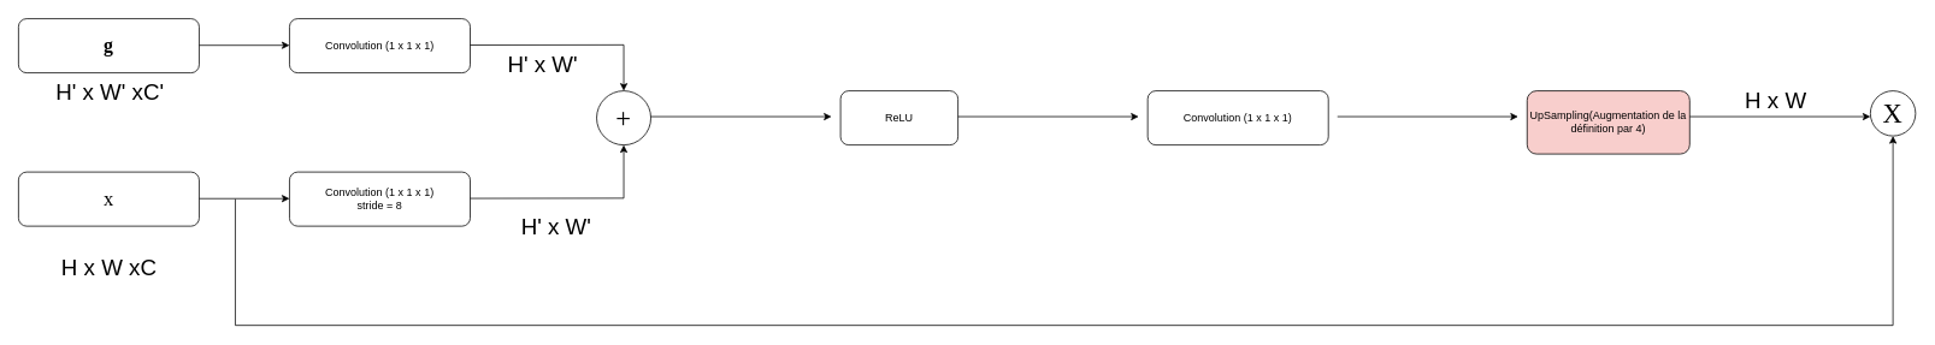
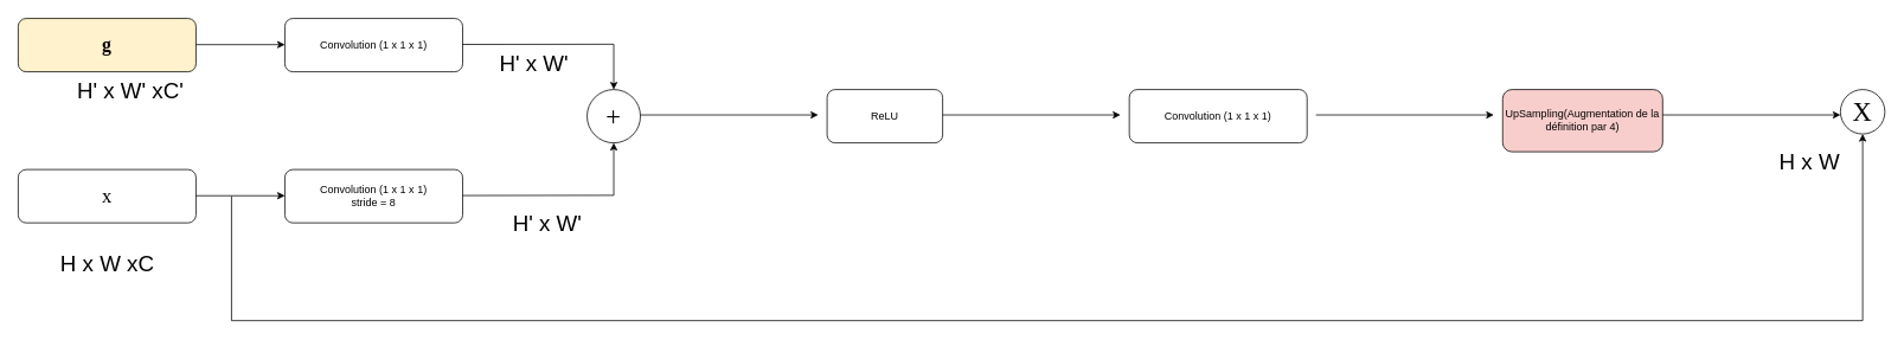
  <mxCell id="0" />
  <mxCell id="1" parent="0" />
- <mxCell id="2" value="&lt;font style=&quot;font-size: 21px&quot; face=&quot;Comic Sans MS&quot;&gt;&lt;b&gt;g&lt;/b&gt;&lt;/font&gt;" style="rounded=1;whiteSpace=wrap;html=1;" vertex="1" parent="1"><mxGeometry x="20" y="20" width="200" height="60" as="geometry" /></mxCell>
+ <mxCell id="2" value="&lt;font style=&quot;font-size: 21px&quot; face=&quot;Comic Sans MS&quot;&gt;&lt;b&gt;g&lt;/b&gt;&lt;/font&gt;" style="rounded=1;whiteSpace=wrap;html=1;fillColor=#fff2cc;" vertex="1" parent="1"><mxGeometry x="20" y="20" width="200" height="60" as="geometry" /></mxCell>
  <mxCell id="3" value="&lt;font style=&quot;font-size: 22px&quot; face=&quot;Comic Sans MS&quot;&gt;x&lt;/font&gt;" style="rounded=1;whiteSpace=wrap;html=1;" vertex="1" parent="1"><mxGeometry x="20" y="190" width="200" height="60" as="geometry" /></mxCell>
- <mxCell id="4" value="&lt;font style=&quot;font-size: 25px&quot;&gt;H' x W' xC'&lt;br&gt;&lt;/font&gt;" style="text;html=1;align=center;verticalAlign=middle;resizable=0;points=[];autosize=1;strokeColor=none;fillColor=none;" vertex="1" parent="1"><mxGeometry x="51" y="90" width="140" height="20" as="geometry" /></mxCell>
+ <mxCell id="4" value="&lt;font style=&quot;font-size: 25px&quot;&gt;H' x W' xC'&lt;br&gt;&lt;/font&gt;" style="text;html=1;align=center;verticalAlign=middle;resizable=0;points=[];autosize=1;strokeColor=none;fillColor=none;" vertex="1" parent="1"><mxGeometry x="76" y="90" width="140" height="20" as="geometry" /></mxCell>
  <mxCell id="5" value="&lt;font style=&quot;font-size: 25px&quot;&gt;H x W xC&lt;br&gt;&lt;/font&gt;" style="text;html=1;align=center;verticalAlign=middle;resizable=0;points=[];autosize=1;strokeColor=none;fillColor=none;" vertex="1" parent="1"><mxGeometry x="60" y="285" width="120" height="20" as="geometry" /></mxCell>
  <mxCell id="6" value="" style="endArrow=classic;html=1;rounded=0;fontFamily=Comic Sans MS;fontSize=22;" edge="1" parent="1"><mxGeometry width="50" height="50" relative="1" as="geometry"><mxPoint x="220" y="219.47" as="sourcePoint" /><mxPoint x="320" y="219.47" as="targetPoint" /></mxGeometry></mxCell>
  <mxCell id="7" value="" style="endArrow=classic;html=1;rounded=0;fontFamily=Comic Sans MS;fontSize=22;" edge="1" parent="1"><mxGeometry width="50" height="50" relative="1" as="geometry"><mxPoint x="220" y="49.47" as="sourcePoint" /><mxPoint x="320" y="49.47" as="targetPoint" /></mxGeometry></mxCell>
  <mxCell id="8" value="Convolution (1 x 1 x 1)" style="rounded=1;whiteSpace=wrap;html=1;" vertex="1" parent="1"><mxGeometry x="320" y="20" width="200" height="60" as="geometry" /></mxCell>
  <mxCell id="9" value="&lt;div&gt;Convolution (1 x 1 x 1)&lt;/div&gt;&lt;div&gt;stride = 8&lt;br&gt;&lt;/div&gt;" style="rounded=1;whiteSpace=wrap;html=1;" vertex="1" parent="1"><mxGeometry x="320" y="190" width="200" height="60" as="geometry" /></mxCell>
  <mxCell id="10" value="" style="endArrow=classic;html=1;rounded=0;fontFamily=Comic Sans MS;fontSize=22;entryX=0.5;entryY=0;entryDx=0;entryDy=0;" edge="1" parent="1" target="14"><mxGeometry width="50" height="50" relative="1" as="geometry"><mxPoint x="520" y="49.23" as="sourcePoint" /><mxPoint x="690" y="49" as="targetPoint" /><Array as="points"><mxPoint x="690" y="49" /></Array></mxGeometry></mxCell>
  <mxCell id="11" value="" style="endArrow=classic;html=1;rounded=0;fontFamily=Comic Sans MS;fontSize=22;entryX=0.5;entryY=1;entryDx=0;entryDy=0;" edge="1" parent="1" target="14"><mxGeometry width="50" height="50" relative="1" as="geometry"><mxPoint x="520" y="219.23" as="sourcePoint" /><mxPoint x="620" y="219.23" as="targetPoint" /><Array as="points"><mxPoint x="690" y="219" /></Array></mxGeometry></mxCell>
  <mxCell id="12" value="&lt;font style=&quot;font-size: 25px&quot;&gt;H' x W' &lt;br&gt;&lt;/font&gt;" style="text;html=1;align=center;verticalAlign=middle;resizable=0;points=[];autosize=1;strokeColor=none;fillColor=none;" vertex="1" parent="1"><mxGeometry x="555" y="60" width="90" height="20" as="geometry" /></mxCell>
  <mxCell id="13" value="&lt;font style=&quot;font-size: 25px&quot;&gt;H' x W'&lt;br&gt;&lt;/font&gt;" style="text;html=1;align=center;verticalAlign=middle;resizable=0;points=[];autosize=1;strokeColor=none;fillColor=none;" vertex="1" parent="1"><mxGeometry x="570" y="240" width="90" height="20" as="geometry" /></mxCell>
  <mxCell id="14" value="&lt;font style=&quot;font-size: 30px&quot;&gt;+&lt;/font&gt;" style="ellipse;whiteSpace=wrap;html=1;aspect=fixed;fontFamily=Comic Sans MS;fontSize=22;" vertex="1" parent="1"><mxGeometry x="660" y="100" width="60" height="60" as="geometry" /></mxCell>
  <mxCell id="15" value="" style="endArrow=classic;html=1;rounded=0;fontFamily=Comic Sans MS;fontSize=30;" edge="1" parent="1"><mxGeometry width="50" height="50" relative="1" as="geometry"><mxPoint x="720" y="128.57" as="sourcePoint" /><mxPoint x="920" y="128.57" as="targetPoint" /></mxGeometry></mxCell>
  <mxCell id="16" value="ReLU" style="rounded=1;whiteSpace=wrap;html=1;" vertex="1" parent="1"><mxGeometry x="930" y="100" width="130" height="60" as="geometry" /></mxCell>
  <mxCell id="17" value="" style="endArrow=classic;html=1;rounded=0;fontFamily=Comic Sans MS;fontSize=30;" edge="1" parent="1"><mxGeometry width="50" height="50" relative="1" as="geometry"><mxPoint x="1060" y="128.57" as="sourcePoint" /><mxPoint x="1260" y="128.57" as="targetPoint" /></mxGeometry></mxCell>
  <mxCell id="18" value="Convolution (1 x 1 x 1)" style="rounded=1;whiteSpace=wrap;html=1;" vertex="1" parent="1"><mxGeometry x="1270" y="100" width="200" height="60" as="geometry" /></mxCell>
  <mxCell id="19" value="" style="endArrow=classic;html=1;rounded=0;fontFamily=Comic Sans MS;fontSize=30;" edge="1" parent="1"><mxGeometry width="50" height="50" relative="1" as="geometry"><mxPoint x="1480" y="128.57" as="sourcePoint" /><mxPoint x="1680" y="128.57" as="targetPoint" /></mxGeometry></mxCell>
  <mxCell id="20" value="UpSampling(Augmentation de la définition par 4)" style="rounded=1;whiteSpace=wrap;html=1;fillColor=#f8cecc;" vertex="1" parent="1"><mxGeometry x="1690" y="100" width="180" height="70" as="geometry" /></mxCell>
  <mxCell id="21" value="" style="endArrow=classic;html=1;rounded=0;fontFamily=Comic Sans MS;fontSize=30;" edge="1" parent="1"><mxGeometry width="50" height="50" relative="1" as="geometry"><mxPoint x="1870" y="128.57" as="sourcePoint" /><mxPoint x="2070" y="128.57" as="targetPoint" /></mxGeometry></mxCell>
- <mxCell id="22" value="&lt;font style=&quot;font-size: 25px&quot;&gt;H x W&lt;/font&gt;" style="text;html=1;align=center;verticalAlign=middle;resizable=0;points=[];autosize=1;strokeColor=none;fillColor=none;" vertex="1" parent="1"><mxGeometry x="1925" y="100" width="80" height="20" as="geometry" /></mxCell>
+ <mxCell id="22" value="&lt;font style=&quot;font-size: 25px&quot;&gt;H x W&lt;/font&gt;" style="text;html=1;align=center;verticalAlign=middle;resizable=0;points=[];autosize=1;strokeColor=none;fillColor=none;" vertex="1" parent="1"><mxGeometry x="1995" y="170" width="80" height="20" as="geometry" /></mxCell>
  <mxCell id="23" value="X" style="ellipse;whiteSpace=wrap;html=1;aspect=fixed;fontFamily=Comic Sans MS;fontSize=30;" vertex="1" parent="1"><mxGeometry x="2070" y="100" width="50" height="50" as="geometry" /></mxCell>
  <mxCell id="24" value="" style="endArrow=classic;html=1;rounded=0;fontFamily=Comic Sans MS;fontSize=30;entryX=0.5;entryY=1;entryDx=0;entryDy=0;" edge="1" parent="1" target="23"><mxGeometry width="50" height="50" relative="1" as="geometry"><mxPoint x="260" y="220" as="sourcePoint" /><mxPoint x="2110" y="350" as="targetPoint" /><Array as="points"><mxPoint x="260" y="360" /><mxPoint x="2095" y="360" /></Array></mxGeometry></mxCell>
